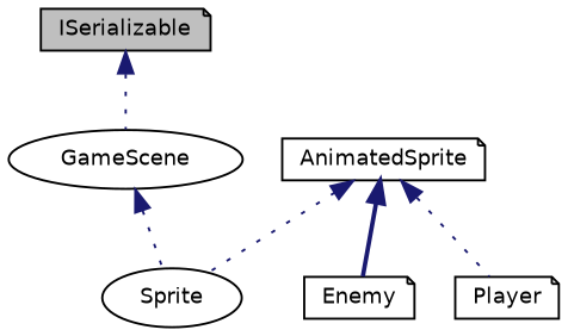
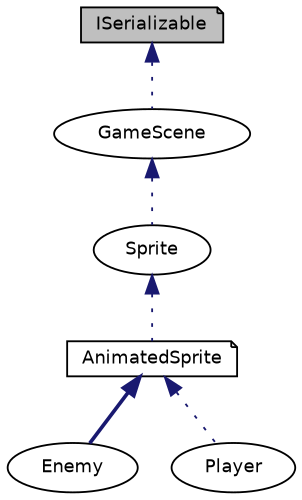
  digraph {
    node [color=black fillcolor=white fontname=Helvetica fontsize=10 shape=note style=filled]
    edge [color=midnightblue dir=back fontname=Helvetica fontsize=10 labelfontname=Helvetica labelfontsize=10 style=dotted]
    n1 [fillcolor=grey75 fontcolor=black height=0.2 label=ISerializable width=0.4]
    n2 [height=0.2 label=GameScene shape=ellipse width=0.4]
    n3 [height=0.2 label=Sprite shape=ellipse width=0.4]
    n4 [height=0.2 label=AnimatedSprite width=0.4]
-   n5 [height=0.2 label=Enemy width=0.4]
-   n6 [height=0.2 label=Player width=0.4]
+   n5 [height=0.2 label=Enemy shape=ellipse width=0.4]
+   n6 [height=0.2 label=Player shape=ellipse width=0.4]
    n1 -> n2
    n2 -> n3
-   n4 -> n3
+   n3 -> n4
    n4 -> n5 [style=bold]
    n4 -> n6
  }
